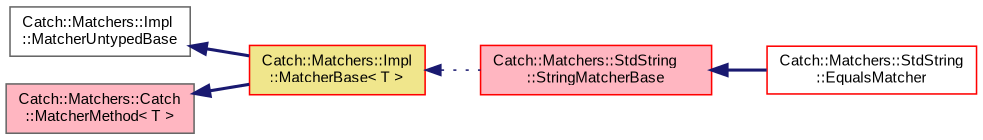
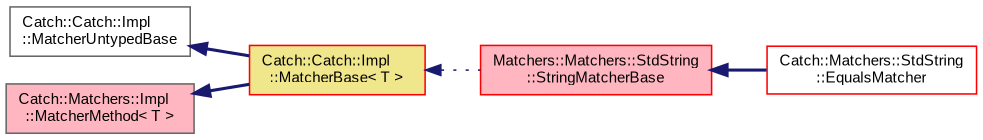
  digraph {
    fontname="Liberation Sans"
    rankdir=LR
    node [color=red fillcolor=white fontname="Liberation Sans" fontsize=10 shape=record style=filled]
    edge [color=midnightblue dir=back fontname="Liberation Sans" fontsize=10 labelfontname=Helvetica labelfontsize=10 style=bold]
    n1 [fontcolor=black height=0.2 label="Catch::Matchers::StdString\l::EqualsMatcher" width=0.4]
-   n2 [fillcolor=lightpink height=0.2 label="Catch::Matchers::StdString\l::StringMatcherBase" width=0.4]
-   n3 [fillcolor=khaki height=0.2 label="Catch::Matchers::Impl\l::MatcherBase\< T \>" width=0.4]
-   n4 [color=gray40 height=0.2 label="Catch::Matchers::Impl\l::MatcherUntypedBase" width=0.4]
-   n5 [color=gray40 fillcolor=lightpink height=0.2 label="Catch::Matchers::Catch\l::MatcherMethod\< T \>" width=0.4]
+   n2 [fillcolor=lightpink height=0.2 label="Matchers::Matchers::StdString\l::StringMatcherBase" width=0.4]
+   n3 [fillcolor=khaki height=0.2 label="Catch::Catch::Impl\l::MatcherBase\< T \>" width=0.4]
+   n4 [color=gray40 height=0.2 label="Catch::Catch::Impl\l::MatcherUntypedBase" width=0.4]
+   n5 [color=gray40 fillcolor=lightpink height=0.2 label="Catch::Matchers::Impl\l::MatcherMethod\< T \>" width=0.4]
    n2 -> n1
    n3 -> n2 [style=dotted]
    n4 -> n3
    n5 -> n3
  }
